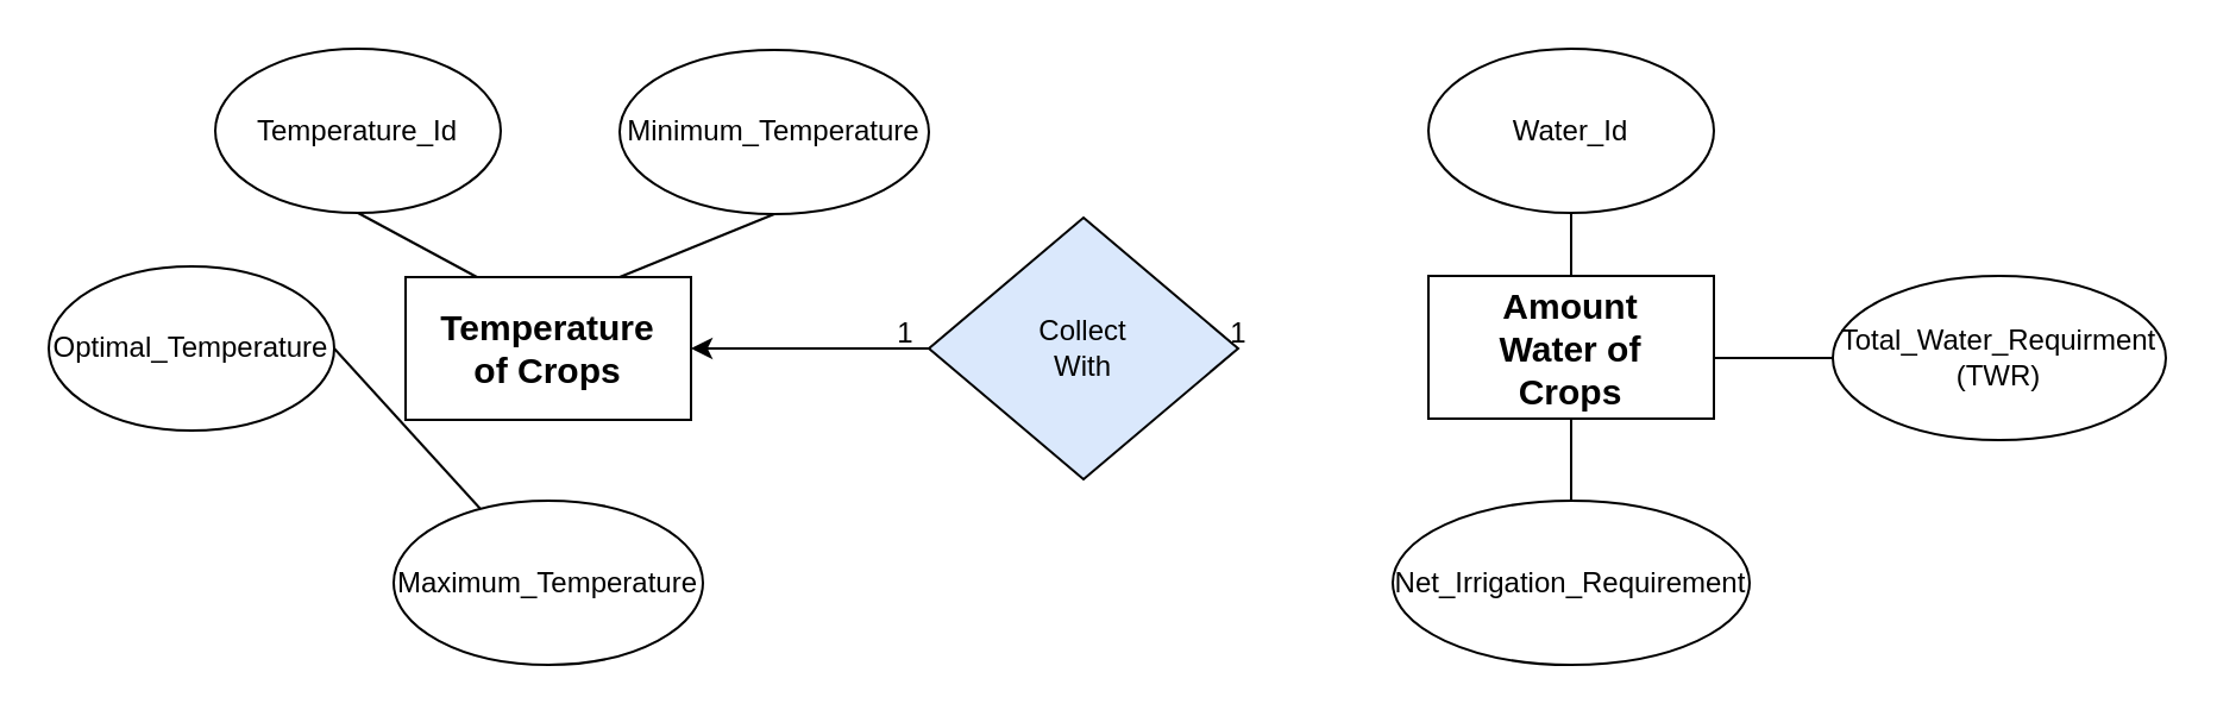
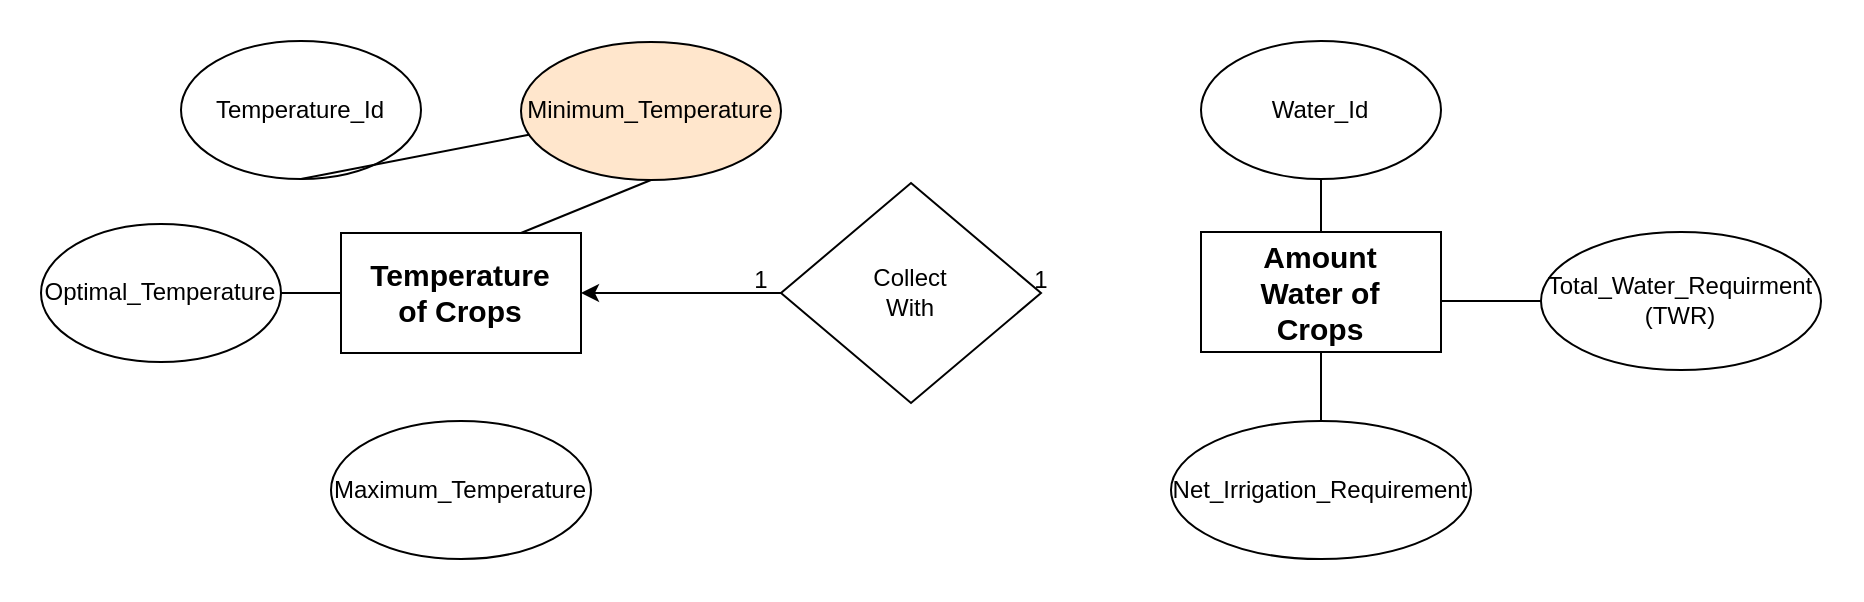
  <mxCell id="0" />
  <mxCell id="1" parent="0" />
  <mxCell id="2" value="Temperature of Crops" style="rounded=0;whiteSpace=wrap;html=1;fontStyle=1;fontSize=15;spacingTop=7;spacing=9;spacingRight=7;spacingBottom=7;spacingLeft=7;" vertex="1" parent="1"><mxGeometry x="170" y="116" width="120" height="60" as="geometry" /></mxCell>
- <mxCell id="3" value="Collect &lt;br&gt;With" style="rhombus;whiteSpace=wrap;html=1;spacingTop=14;spacing=16;spacingRight=14;spacingBottom=14;spacingLeft=14;fillColor=#dae8fc;" vertex="1" parent="1"><mxGeometry x="390" y="91" width="130" height="110" as="geometry" /></mxCell>
+ <mxCell id="3" value="Collect &lt;br&gt;With" style="rhombus;whiteSpace=wrap;html=1;spacingTop=14;spacing=16;spacingRight=14;spacingBottom=14;spacingLeft=14;" vertex="1" parent="1"><mxGeometry x="390" y="91" width="130" height="110" as="geometry" /></mxCell>
  <mxCell id="4" value="Amount Water of Crops" style="rounded=0;whiteSpace=wrap;html=1;fontStyle=1;fontSize=15;spacingTop=7;spacing=9;spacingRight=7;spacingBottom=7;spacingLeft=7;" vertex="1" parent="1"><mxGeometry x="600" y="115.5" width="120" height="60" as="geometry" /></mxCell>
- <mxCell id="5" value="Minimum_Temperature" style="ellipse;whiteSpace=wrap;html=1;" vertex="1" parent="1"><mxGeometry x="260" y="20.5" width="130" height="69" as="geometry" /></mxCell>
+ <mxCell id="5" value="Minimum_Temperature" style="ellipse;whiteSpace=wrap;html=1;fillColor=#ffe6cc;" vertex="1" parent="1"><mxGeometry x="260" y="20.5" width="130" height="69" as="geometry" /></mxCell>
  <mxCell id="6" value="Maximum_Temperature" style="ellipse;whiteSpace=wrap;html=1;" vertex="1" parent="1"><mxGeometry x="165" y="210" width="130" height="69" as="geometry" /></mxCell>
  <mxCell id="7" value="Optimal_Temperature" style="ellipse;whiteSpace=wrap;html=1;" vertex="1" parent="1"><mxGeometry x="20" y="111.5" width="120" height="69" as="geometry" /></mxCell>
  <mxCell id="8" value="Temperature_Id" style="ellipse;whiteSpace=wrap;html=1;" vertex="1" parent="1"><mxGeometry x="90" y="20" width="120" height="69" as="geometry" /></mxCell>
  <mxCell id="9" value="Total_Water_Requirment&lt;br&gt;(TWR)" style="ellipse;whiteSpace=wrap;html=1;" vertex="1" parent="1"><mxGeometry x="770" y="115.5" width="140" height="69" as="geometry" /></mxCell>
  <mxCell id="10" value="Net_Irrigation_Requirement" style="ellipse;whiteSpace=wrap;html=1;" vertex="1" parent="1"><mxGeometry x="585" y="210" width="150" height="69" as="geometry" /></mxCell>
  <mxCell id="11" value="Water_Id" style="ellipse;whiteSpace=wrap;html=1;" vertex="1" parent="1"><mxGeometry x="600" y="20" width="120" height="69" as="geometry" /></mxCell>
- <mxCell id="12" value="" style="endArrow=none;html=1;rounded=0;exitX=1;exitY=0.5;exitDx=0;exitDy=0;" edge="1" parent="1" source="7" target="6"><mxGeometry width="50" height="50" relative="1" as="geometry"><mxPoint x="440" y="160.5" as="sourcePoint" /><mxPoint x="490" y="110.5" as="targetPoint" /></mxGeometry></mxCell>
- <mxCell id="13" value="" style="endArrow=none;html=1;rounded=0;exitX=0.5;exitY=1;exitDx=0;exitDy=0;entryX=0.25;entryY=0;entryDx=0;entryDy=0;" edge="1" parent="1" source="8" target="2"><mxGeometry width="50" height="50" relative="1" as="geometry"><mxPoint x="440" y="160.5" as="sourcePoint" /><mxPoint x="490" y="110.5" as="targetPoint" /></mxGeometry></mxCell>
+ <mxCell id="12" value="" style="endArrow=none;html=1;rounded=0;exitX=1;exitY=0.5;exitDx=0;exitDy=0;entryX=0;entryY=0.5;entryDx=0;entryDy=0;" edge="1" parent="1" source="7" target="2"><mxGeometry width="50" height="50" relative="1" as="geometry"><mxPoint x="440" y="160.5" as="sourcePoint" /><mxPoint x="490" y="110.5" as="targetPoint" /></mxGeometry></mxCell>
+ <mxCell id="13" value="" style="endArrow=none;html=1;rounded=0;exitX=0.5;exitY=1;exitDx=0;exitDy=0;" edge="1" parent="1" source="8" target="5"><mxGeometry width="50" height="50" relative="1" as="geometry"><mxPoint x="440" y="160.5" as="sourcePoint" /><mxPoint x="490" y="110.5" as="targetPoint" /></mxGeometry></mxCell>
  <mxCell id="14" value="" style="endArrow=none;html=1;rounded=0;exitX=0.5;exitY=1;exitDx=0;exitDy=0;entryX=0.75;entryY=0;entryDx=0;entryDy=0;" edge="1" parent="1" source="5" target="2"><mxGeometry width="50" height="50" relative="1" as="geometry"><mxPoint x="440" y="160.5" as="sourcePoint" /><mxPoint x="490" y="110.5" as="targetPoint" /></mxGeometry></mxCell>
  <mxCell id="15" value="" style="endArrow=none;html=1;rounded=0;exitX=0.5;exitY=1;exitDx=0;exitDy=0;entryX=0.5;entryY=0;entryDx=0;entryDy=0;" edge="1" parent="1" source="11" target="4"><mxGeometry width="50" height="50" relative="1" as="geometry"><mxPoint x="720" y="150" as="sourcePoint" /><mxPoint x="770" y="100" as="targetPoint" /></mxGeometry></mxCell>
  <mxCell id="16" value="" style="endArrow=none;html=1;rounded=0;entryX=0;entryY=0.5;entryDx=0;entryDy=0;" edge="1" parent="1" target="9"><mxGeometry width="50" height="50" relative="1" as="geometry"><mxPoint x="720" y="150" as="sourcePoint" /><mxPoint x="770" y="100" as="targetPoint" /></mxGeometry></mxCell>
  <mxCell id="17" value="" style="endArrow=none;html=1;rounded=0;exitX=0.5;exitY=0;exitDx=0;exitDy=0;entryX=0.5;entryY=1;entryDx=0;entryDy=0;" edge="1" parent="1" source="10" target="4"><mxGeometry width="50" height="50" relative="1" as="geometry"><mxPoint x="720" y="150" as="sourcePoint" /><mxPoint x="770" y="100" as="targetPoint" /></mxGeometry></mxCell>
  <mxCell id="18" value="" style="endArrow=classic;html=1;rounded=0;entryX=1;entryY=0.5;entryDx=0;entryDy=0;exitX=0;exitY=0.5;exitDx=0;exitDy=0;" edge="1" parent="1" source="3" target="2"><mxGeometry width="50" height="50" relative="1" as="geometry"><mxPoint x="490" y="150" as="sourcePoint" /><mxPoint x="540" y="100" as="targetPoint" /></mxGeometry></mxCell>
  <mxCell id="19" value="1" style="text;html=1;align=center;verticalAlign=middle;resizable=0;points=[];autosize=1;strokeColor=none;fillColor=none;" vertex="1" parent="1"><mxGeometry x="370" y="130" width="20" height="20" as="geometry" /></mxCell>
  <mxCell id="20" value="1" style="text;html=1;align=center;verticalAlign=middle;resizable=0;points=[];autosize=1;strokeColor=none;fillColor=none;" vertex="1" parent="1"><mxGeometry x="510" y="130" width="20" height="20" as="geometry" /></mxCell>
